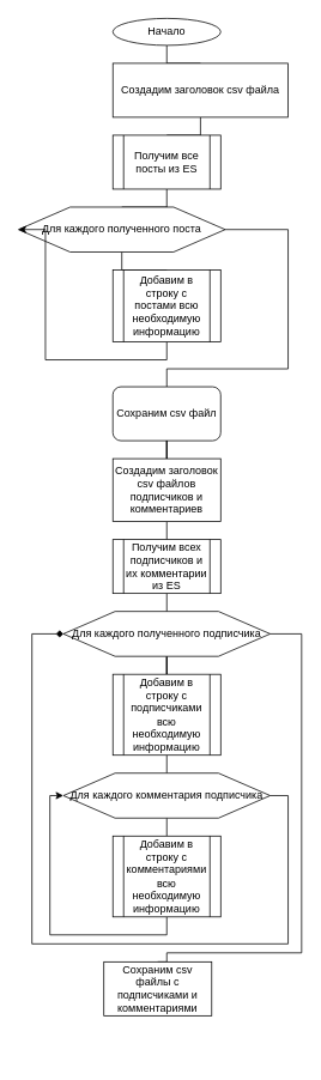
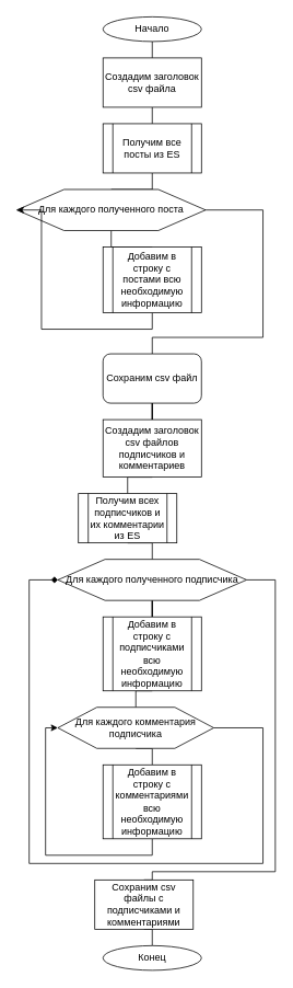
  <mxCell id="0" />
  <mxCell id="1" parent="0" />
  <mxCell id="2" style="edgeStyle=orthogonalEdgeStyle;rounded=0;orthogonalLoop=1;jettySize=auto;html=1;exitX=0.5;exitY=1;exitDx=0;exitDy=0;entryX=0.5;entryY=0;entryDx=0;entryDy=0;endArrow=none;endFill=0;" edge="1" parent="1" source="3" target="5"><mxGeometry relative="1" as="geometry" /></mxCell>
  <mxCell id="3" value="Начало" style="ellipse;whiteSpace=wrap;html=1;" vertex="1" parent="1"><mxGeometry x="125" y="20" width="120" height="30" as="geometry" /></mxCell>
  <mxCell id="4" style="edgeStyle=orthogonalEdgeStyle;rounded=0;orthogonalLoop=1;jettySize=auto;html=1;exitX=0.5;exitY=1;exitDx=0;exitDy=0;entryX=0.5;entryY=0;entryDx=0;entryDy=0;endArrow=none;endFill=0;" edge="1" parent="1" source="5" target="7"><mxGeometry relative="1" as="geometry" /></mxCell>
- <mxCell id="5" value="Создадим заголовок csv файла" style="rounded=0;whiteSpace=wrap;html=1;" vertex="1" parent="1"><mxGeometry x="125" y="70" width="195" height="60" as="geometry" /></mxCell>
+ <mxCell id="5" value="Создадим заголовок csv файла" style="rounded=0;whiteSpace=wrap;html=1;" vertex="1" parent="1"><mxGeometry x="125" y="70" width="120" height="60" as="geometry" /></mxCell>
  <mxCell id="6" style="edgeStyle=orthogonalEdgeStyle;rounded=0;orthogonalLoop=1;jettySize=auto;html=1;exitX=0.5;exitY=1;exitDx=0;exitDy=0;endArrow=none;endFill=0;" edge="1" parent="1" source="7" target="10"><mxGeometry relative="1" as="geometry" /></mxCell>
  <mxCell id="7" value="Получим все посты из ES" style="shape=process;whiteSpace=wrap;html=1;backgroundOutline=1;" vertex="1" parent="1"><mxGeometry x="125" y="150" width="120" height="60" as="geometry" /></mxCell>
  <mxCell id="8" style="edgeStyle=orthogonalEdgeStyle;rounded=0;orthogonalLoop=1;jettySize=auto;html=1;exitX=0.5;exitY=1;exitDx=0;exitDy=0;endArrow=none;endFill=0;" edge="1" parent="1" source="10" target="12"><mxGeometry relative="1" as="geometry" /></mxCell>
  <mxCell id="9" style="edgeStyle=orthogonalEdgeStyle;rounded=0;orthogonalLoop=1;jettySize=auto;html=1;exitX=1;exitY=0.5;exitDx=0;exitDy=0;endArrow=none;endFill=0;" edge="1" parent="1" source="10" target="14"><mxGeometry relative="1" as="geometry"><Array as="points"><mxPoint x="320" y="255" /><mxPoint x="320" y="410" /><mxPoint x="185" y="410" /></Array></mxGeometry></mxCell>
  <mxCell id="10" value="Для каждого полученного поста" style="shape=hexagon;perimeter=hexagonPerimeter2;whiteSpace=wrap;html=1;" vertex="1" parent="1"><mxGeometry x="20" y="230" width="230" height="50" as="geometry" /></mxCell>
  <mxCell id="11" style="edgeStyle=orthogonalEdgeStyle;rounded=0;orthogonalLoop=1;jettySize=auto;html=1;exitX=0.5;exitY=1;exitDx=0;exitDy=0;entryX=0;entryY=0.5;entryDx=0;entryDy=0;endArrow=classic;endFill=1;" edge="1" parent="1" source="12" target="10"><mxGeometry relative="1" as="geometry"><Array as="points"><mxPoint x="185" y="400" /><mxPoint x="50" y="400" /><mxPoint x="50" y="255" /></Array></mxGeometry></mxCell>
  <mxCell id="12" value="Добавим в строку с постами всю необходимую информацию" style="shape=process;whiteSpace=wrap;html=1;backgroundOutline=1;" vertex="1" parent="1"><mxGeometry x="125" y="300" width="120" height="80" as="geometry" /></mxCell>
  <mxCell id="13" style="edgeStyle=orthogonalEdgeStyle;rounded=0;orthogonalLoop=1;jettySize=auto;html=1;exitX=0.5;exitY=1;exitDx=0;exitDy=0;endArrow=none;endFill=0;" edge="1" parent="1" source="14" target="16"><mxGeometry relative="1" as="geometry" /></mxCell>
  <mxCell id="14" value="Сохраним csv файл" style="whiteSpace=wrap;html=1;rounded=1;" vertex="1" parent="1"><mxGeometry x="125" y="430" width="120" height="60" as="geometry" /></mxCell>
  <mxCell id="15" style="edgeStyle=orthogonalEdgeStyle;rounded=0;orthogonalLoop=1;jettySize=auto;html=1;exitX=0.5;exitY=1;exitDx=0;exitDy=0;entryX=0.5;entryY=0;entryDx=0;entryDy=0;endArrow=none;endFill=0;" edge="1" parent="1" source="16" target="18"><mxGeometry relative="1" as="geometry" /></mxCell>
  <mxCell id="16" value="Создадим заголовок csv файлов подписчиков и комментариев" style="rounded=0;whiteSpace=wrap;html=1;" vertex="1" parent="1"><mxGeometry x="125" y="510" width="120" height="70" as="geometry" /></mxCell>
  <mxCell id="17" style="edgeStyle=orthogonalEdgeStyle;rounded=0;orthogonalLoop=1;jettySize=auto;html=1;exitX=0.5;exitY=1;exitDx=0;exitDy=0;entryX=0.5;entryY=0;entryDx=0;entryDy=0;endArrow=none;endFill=0;" edge="1" parent="1" source="18" target="21"><mxGeometry relative="1" as="geometry" /></mxCell>
- <mxCell id="18" value="Получим всех подписчиков и их комментарии из ES" style="shape=process;whiteSpace=wrap;html=1;backgroundOutline=1;" vertex="1" parent="1"><mxGeometry x="125" y="600" width="120" height="60" as="geometry" /></mxCell>
+ <mxCell id="18" value="Получим всех подписчиков и их комментарии из ES" style="shape=process;whiteSpace=wrap;html=1;backgroundOutline=1;" vertex="1" parent="1"><mxGeometry x="95" y="600" width="120" height="60" as="geometry" /></mxCell>
  <mxCell id="19" style="edgeStyle=orthogonalEdgeStyle;rounded=0;orthogonalLoop=1;jettySize=auto;html=1;exitX=0.5;exitY=1;exitDx=0;exitDy=0;endArrow=none;endFill=0;" edge="1" parent="1" source="21" target="23"><mxGeometry relative="1" as="geometry" /></mxCell>
  <mxCell id="20" style="edgeStyle=orthogonalEdgeStyle;rounded=0;orthogonalLoop=1;jettySize=auto;html=1;exitX=1;exitY=0.5;exitDx=0;exitDy=0;entryX=0.5;entryY=0;entryDx=0;entryDy=0;endArrow=none;endFill=0;" edge="1" parent="1" source="21" target="25"><mxGeometry relative="1" as="geometry"><Array as="points"><mxPoint x="335" y="705" /><mxPoint x="335" y="1060" /><mxPoint x="185" y="1060" /></Array></mxGeometry></mxCell>
  <mxCell id="21" value="Для каждого полученного подписчика" style="shape=hexagon;perimeter=hexagonPerimeter2;whiteSpace=wrap;html=1;" vertex="1" parent="1"><mxGeometry x="70" y="680" width="230" height="50" as="geometry" /></mxCell>
  <mxCell id="22" style="edgeStyle=orthogonalEdgeStyle;rounded=0;orthogonalLoop=1;jettySize=auto;html=1;exitX=0.5;exitY=1;exitDx=0;exitDy=0;entryX=0.5;entryY=0;entryDx=0;entryDy=0;endArrow=none;endFill=0;" edge="1" parent="1" source="23" target="28"><mxGeometry relative="1" as="geometry" /></mxCell>
  <mxCell id="23" value="Добавим в строку с подписчиками всю необходимую информацию" style="shape=process;whiteSpace=wrap;html=1;backgroundOutline=1;" vertex="1" parent="1"><mxGeometry x="125" y="750" width="120" height="90" as="geometry" /></mxCell>
+ <mxCell id="24" style="edgeStyle=orthogonalEdgeStyle;rounded=0;orthogonalLoop=1;jettySize=auto;html=1;exitX=0.5;exitY=1;exitDx=0;exitDy=0;entryX=0.5;entryY=0;entryDx=0;entryDy=0;endArrow=none;endFill=0;" edge="1" parent="1" source="25" target="31"><mxGeometry relative="1" as="geometry" /></mxCell>
  <mxCell id="25" value="Сохраним csv файлы с подписчиками и комментариями" style="rounded=0;whiteSpace=wrap;html=1;" vertex="1" parent="1"><mxGeometry x="115" y="1070" width="120" height="60" as="geometry" /></mxCell>
  <mxCell id="26" style="edgeStyle=orthogonalEdgeStyle;rounded=0;orthogonalLoop=1;jettySize=auto;html=1;exitX=0.5;exitY=1;exitDx=0;exitDy=0;entryX=0.5;entryY=0;entryDx=0;entryDy=0;endArrow=none;endFill=0;" edge="1" parent="1" source="28" target="30"><mxGeometry relative="1" as="geometry" /></mxCell>
  <mxCell id="27" style="edgeStyle=orthogonalEdgeStyle;rounded=0;orthogonalLoop=1;jettySize=auto;html=1;exitX=1;exitY=0.5;exitDx=0;exitDy=0;entryX=0;entryY=0.5;entryDx=0;entryDy=0;endArrow=diamond;endFill=1;" edge="1" parent="1" source="28" target="21"><mxGeometry relative="1" as="geometry"><Array as="points"><mxPoint x="320" y="885" /><mxPoint x="320" y="1050" /><mxPoint x="35" y="1050" /><mxPoint x="35" y="705" /></Array></mxGeometry></mxCell>
- <mxCell id="28" value="Для каждого комментария подписчика" style="shape=hexagon;perimeter=hexagonPerimeter2;whiteSpace=wrap;html=1;" vertex="1" parent="1"><mxGeometry x="70" y="860" width="230" height="50" as="geometry" /></mxCell>
+ <mxCell id="28" value="Для каждого комментария подписчика" style="shape=hexagon;perimeter=hexagonPerimeter2;whiteSpace=wrap;html=1;" vertex="1" parent="1"><mxGeometry x="70" y="860" width="190" height="50" as="geometry" /></mxCell>
  <mxCell id="29" style="edgeStyle=orthogonalEdgeStyle;rounded=0;orthogonalLoop=1;jettySize=auto;html=1;exitX=0.5;exitY=1;exitDx=0;exitDy=0;entryX=0;entryY=0.5;entryDx=0;entryDy=0;endArrow=classic;endFill=1;" edge="1" parent="1" source="30" target="28"><mxGeometry relative="1" as="geometry"><Array as="points"><mxPoint x="185" y="1040" /><mxPoint x="55" y="1040" /><mxPoint x="55" y="885" /></Array></mxGeometry></mxCell>
  <mxCell id="30" value="Добавим в строку с комментариями всю необходимую информацию" style="shape=process;whiteSpace=wrap;html=1;backgroundOutline=1;" vertex="1" parent="1"><mxGeometry x="125" y="930" width="120" height="90" as="geometry" /></mxCell>
+ <mxCell id="31" value="Конец" style="ellipse;whiteSpace=wrap;html=1;" vertex="1" parent="1"><mxGeometry x="125" y="1150" width="120" height="30" as="geometry" /></mxCell>
